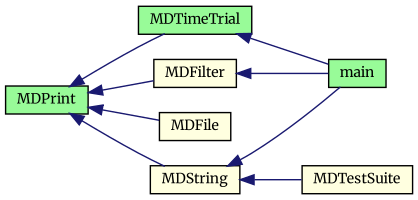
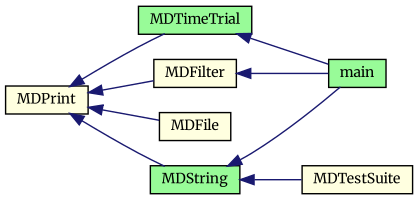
  digraph {
    fontname=Merriweather
    rankdir=LR
    node [color=black fillcolor=lightyellow fontname=Merriweather fontsize=10 shape=record style=filled]
    edge [color=midnightblue dir=back fontname=Merriweather fontsize=10 labelfontname=Helvetica labelfontsize=10 style=solid]
-   n1 [fillcolor=palegreen fontcolor=black height=0.2 label=MDPrint width=0.4]
+   n1 [fontcolor=black height=0.2 label=MDPrint width=0.4]
    n2 [fillcolor=palegreen height=0.2 label=MDTimeTrial width=0.4]
-   n3 [height=0.2 label=MDString width=0.4]
+   n3 [fillcolor=palegreen height=0.2 label=MDString width=0.4]
    n4 [height=0.2 label=MDFile width=0.4]
    n5 [height=0.2 label=MDFilter width=0.4]
    n6 [fillcolor=palegreen height=0.2 label=main width=0.4]
    n7 [height=0.2 label=MDTestSuite width=0.4]
    n1 -> n2
    n1 -> n3
    n1 -> n4
    n1 -> n5
    n2 -> n6
    n3 -> n6
    n3 -> n7
    n5 -> n6
  }
